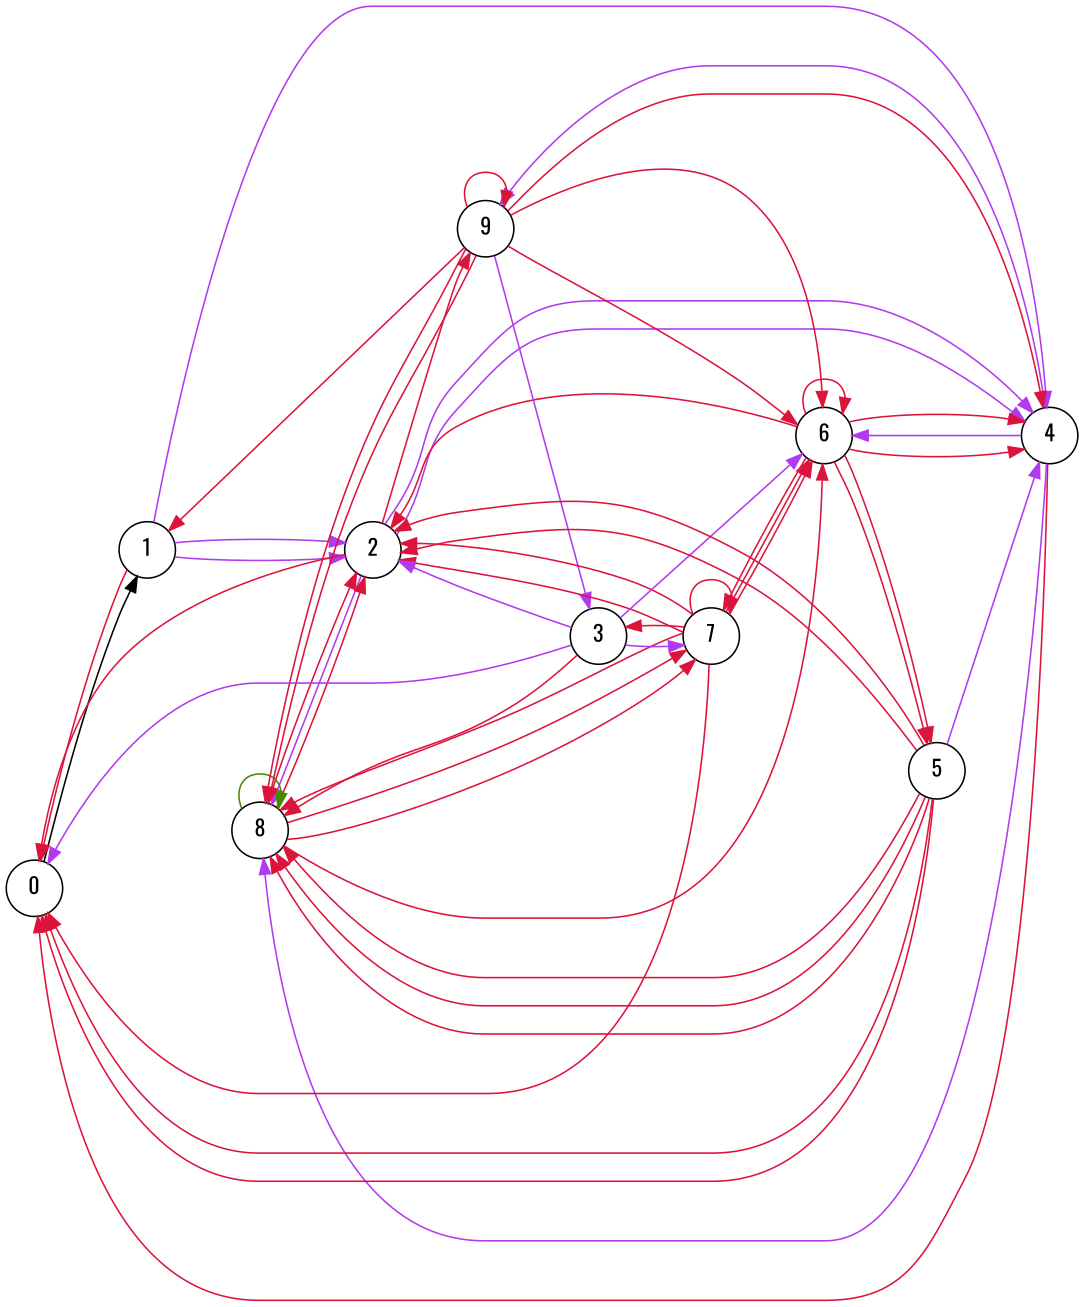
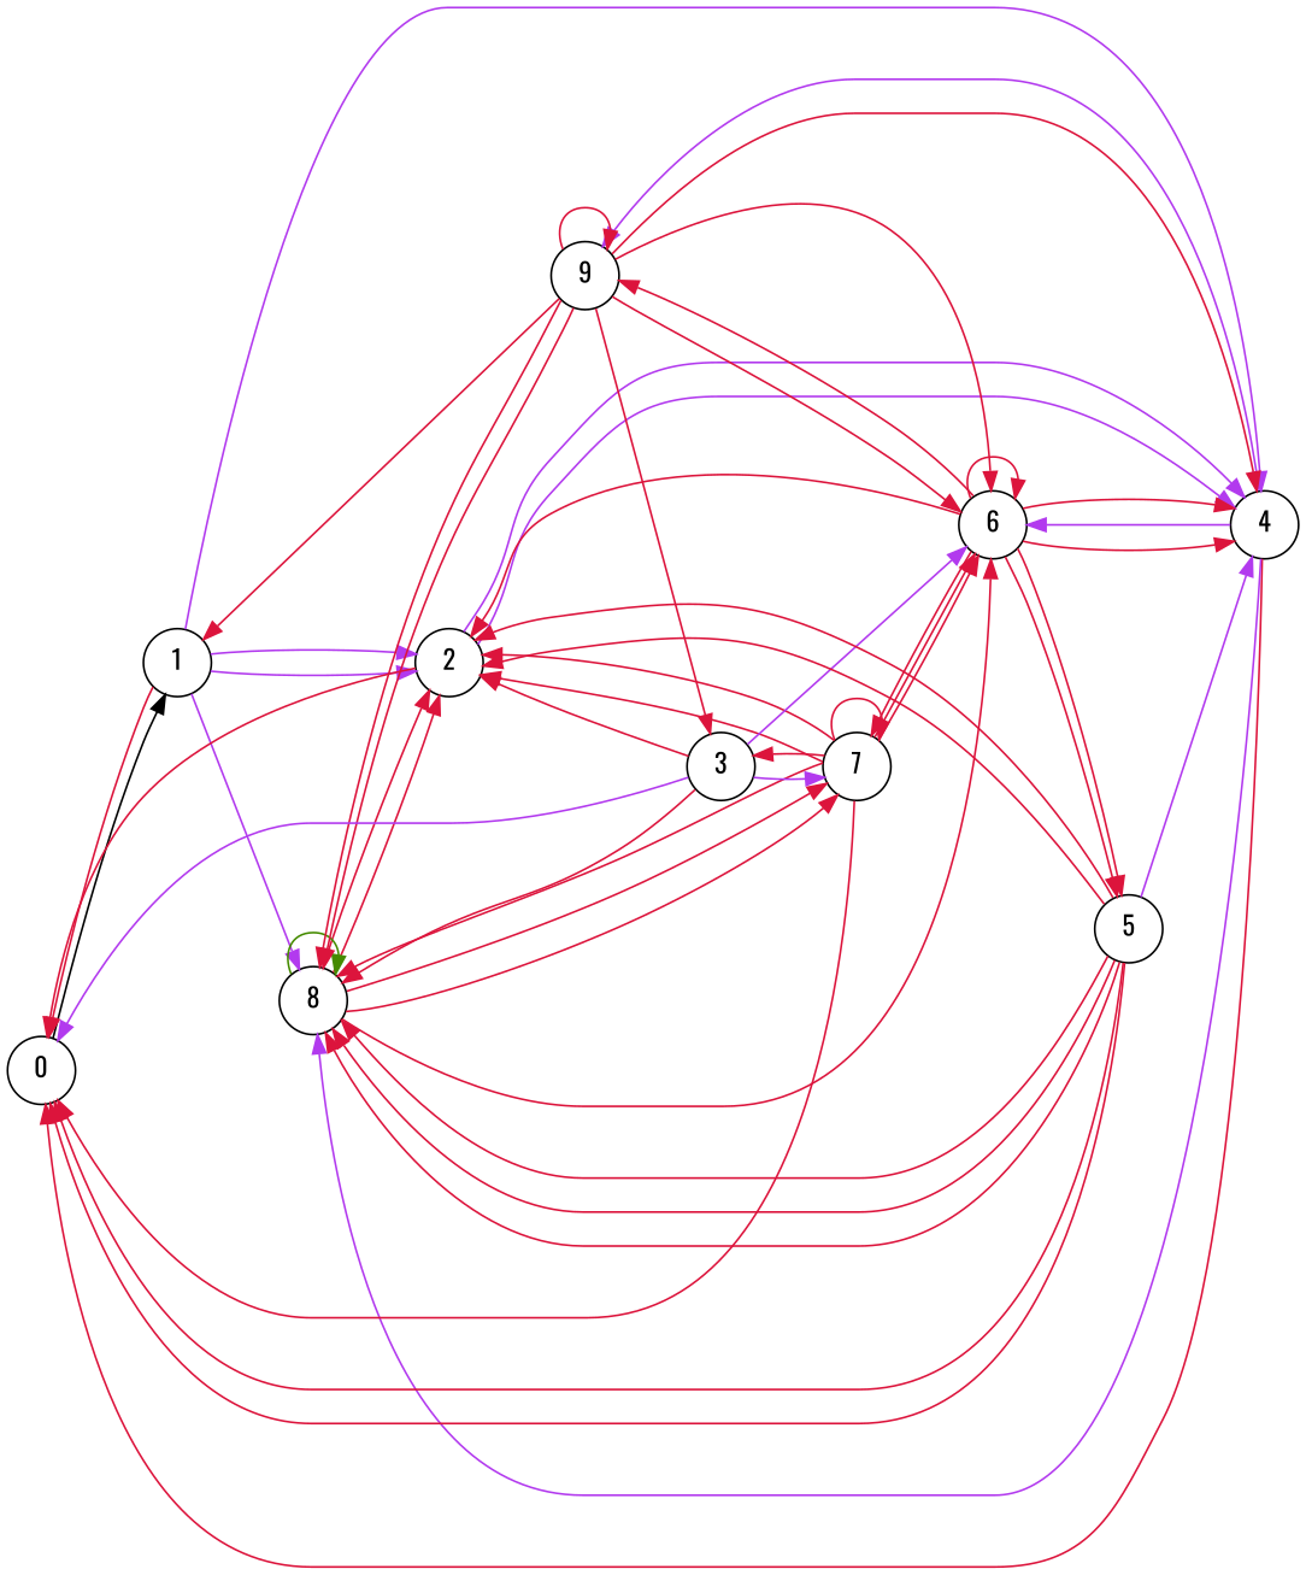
  digraph {
    fontname=Oswald
    rankdir=LR
    node [fontname=Oswald shape=circle]
    edge [fontname=Oswald color=crimson]
    0
    1
    2
    4
    8
    6
    9
    7
    3
    5
    0 -> 1 [color=""]
    1 -> 0
    1 -> 2 [color=darkorchid2]
    1 -> 2 [color=darkorchid2]
    1 -> 4 [color=darkorchid2]
    2 -> 0
    2 -> 4 [color=darkorchid2]
    2 -> 4 [color=darkorchid2]
-   2 -> 8 [color=darkorchid2]
+   1 -> 8 [color=darkorchid2]
    4 -> 0
    4 -> 8 [color=darkorchid2]
    4 -> 6 [color=darkorchid2]
    4 -> 9 [color=darkorchid2]
    8 -> 2
    8 -> 2
    8 -> 8 [color=chartreuse4]
    8 -> 6
    8 -> 7
    8 -> 7
    6 -> 2
    6 -> 4
    6 -> 4
    6 -> 6
-   2 -> 9
+   6 -> 9
    6 -> 7
    6 -> 5
    6 -> 5
    9 -> 1
    9 -> 4
    9 -> 8
    9 -> 8
    9 -> 6
    9 -> 6
    9 -> 9
-   9 -> 3 [color=darkorchid2]
+   9 -> 3
    7 -> 0
    7 -> 2
    7 -> 2
    7 -> 8
    7 -> 6
    7 -> 6
    7 -> 7
    7 -> 3
    3 -> 0 [color=darkorchid2]
-   3 -> 2 [color=darkorchid2]
+   3 -> 2
    3 -> 8
    3 -> 6 [color=darkorchid2]
    3 -> 7 [color=darkorchid2]
    5 -> 0
    5 -> 0
    5 -> 2
    5 -> 2
    5 -> 4 [color=darkorchid2]
    5 -> 8
    5 -> 8
    5 -> 8
  }
